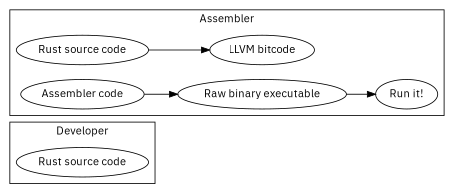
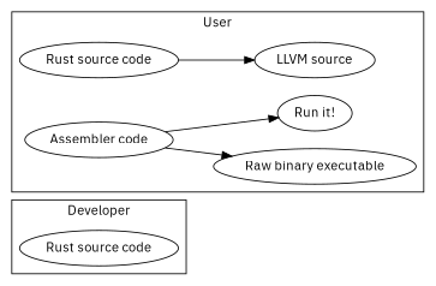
  digraph {
    fontname="IBM Plex Sans"
    rankdir=LR
    node [fontname="IBM Plex Sans"]
    edge [fontname="IBM Plex Sans"]
    n1 [label="Raw binary executable"]
    n2 [label="Run it!"]
    n3 [label="Rust source code"]
-   n4 [label="LLVM bitcode"]
+   n4 [label="LLVM source"]
    n5 [label="Assembler code"]
    n6 [label="Rust source code"]
    subgraph cluster_1 {
-     label=Assembler
+     label=User
      n1
      n2
      n3
      n4
      n5
    }
    subgraph cluster_2 {
      label=Developer
      n6
    }
-   n1 -> n2
+   n5 -> n2
    n3 -> n4
    n5 -> n1
    n6 -> n1 [style=invis]
  }
